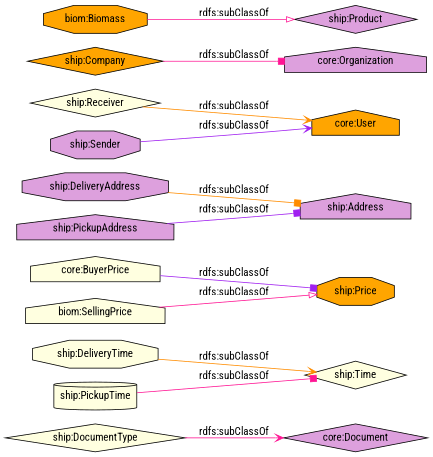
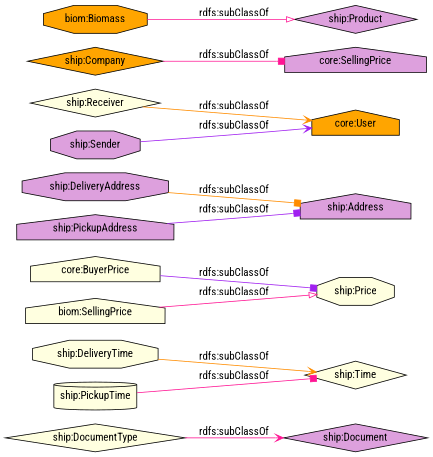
  digraph {
    fontname="Roboto Condensed"
    rankdir=LR
    node [color=black fillcolor=plum fontname="Roboto Condensed" shape=diamond style=filled]
    edge [arrowhead=box color=deeppink fontname="Roboto Condensed"]
-   "ship:Document" [label="core:Document"]
+   "ship:Document"
    "ship:DocumentType" [fillcolor=lightyellow]
    "ship:DeliveryTime" [fillcolor=lightyellow shape=octagon]
    "ship:Time" [fillcolor=lightyellow]
    n5 [fillcolor=lightyellow label="core:BuyerPrice" shape=house]
-   "ship:Price" [fillcolor=orange shape=octagon]
+   "ship:Price" [fillcolor=lightyellow shape=octagon]
    n7 [fillcolor=lightyellow label="biom:SellingPrice" shape=house]
    "ship:DeliveryAddress" [shape=octagon]
    "ship:Address" [shape=house]
    "ship:PickupTime" [fillcolor=lightyellow shape=cylinder]
    "core:User" [fillcolor=orange shape=house]
    "ship:Receiver" [fillcolor=lightyellow]
    "ship:Company" [fillcolor=orange]
-   "core:Organization" [shape=house]
+   "core:Organization" [shape=house label="core:SellingPrice"]
    "ship:Sender" [shape=octagon]
    "biom:Biomass" [fillcolor=orange shape=octagon]
    "ship:Product"
    "ship:PickupAddress" [shape=house]
    "ship:DocumentType" -> "ship:Document" [arrowhead=vee label="rdfs:subClassOf"]
    "ship:DeliveryTime" -> "ship:Time" [arrowhead=vee color=darkorange label="rdfs:subClassOf"]
    n5 -> "ship:Price" [color=purple label="rdfs:subClassOf"]
    n7 -> "ship:Price" [arrowhead=onormal label="rdfs:subClassOf"]
    "ship:DeliveryAddress" -> "ship:Address" [color=darkorange label="rdfs:subClassOf"]
    "ship:PickupTime" -> "ship:Time" [label="rdfs:subClassOf"]
    "ship:Receiver" -> "core:User" [arrowhead=vee color=darkorange label="rdfs:subClassOf"]
    "ship:Company" -> "core:Organization" [label="rdfs:subClassOf"]
    "ship:Sender" -> "core:User" [arrowhead=vee color=purple label="rdfs:subClassOf"]
    "biom:Biomass" -> "ship:Product" [arrowhead=onormal label="rdfs:subClassOf"]
    "ship:PickupAddress" -> "ship:Address" [color=purple label="rdfs:subClassOf"]
  }
